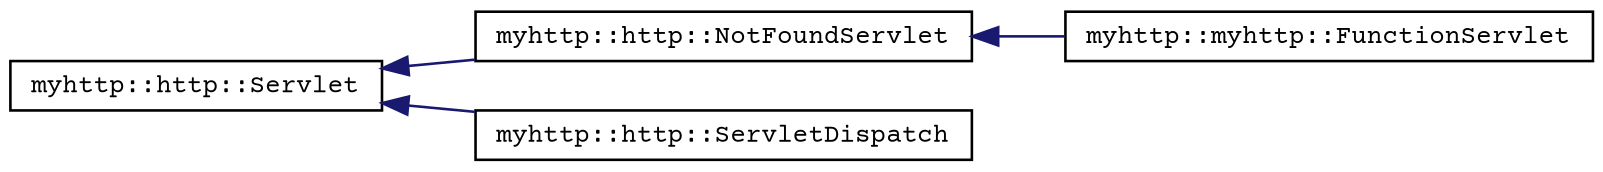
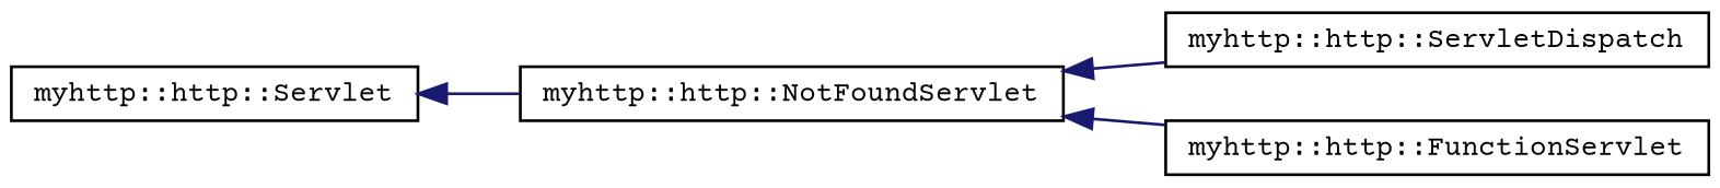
  digraph {
    fontname="Courier Prime"
    rankdir=LR
    node [color=black fillcolor=white fontname="Courier Prime" fontsize=10 shape=record style=filled]
    edge [color=midnightblue dir=back fontname="Courier Prime" fontsize=10 labelfontname=Helvetica labelfontsize=10 style=solid]
    n1 [height=0.2 label="myhttp::http::Servlet" width=0.4]
    n2 [height=0.2 label="myhttp::http::NotFoundServlet" width=0.4]
    n3 [height=0.2 label="myhttp::http::ServletDispatch" width=0.4]
-   n4 [height=0.2 label="myhttp::myhttp::FunctionServlet" width=0.4]
+   n4 [height=0.2 label="myhttp::http::FunctionServlet" width=0.4]
    n1 -> n2
-   n1 -> n3
+   n2 -> n3
    n2 -> n4
  }
